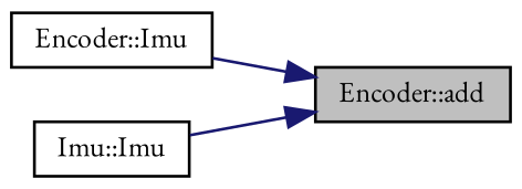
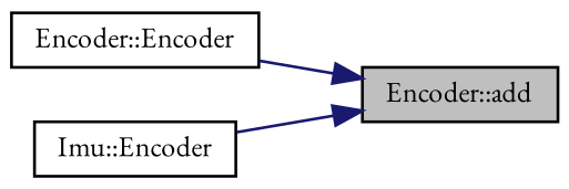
  digraph {
    fontname="EB Garamond"
    rankdir=RL
    node [color=black fillcolor=white fontname="EB Garamond" fontsize=10 shape=record style=filled]
    edge [color=midnightblue dir=back fontname="EB Garamond" fontsize=10 labelfontname=Helvetica labelfontsize=10 style=solid]
    n1 [fillcolor=grey75 fontcolor=black height=0.2 label="Encoder::add" width=0.4]
-   n2 [height=0.2 label="Encoder::Imu" width=0.4]
-   n3 [height=0.2 label="Imu::Imu" width=0.4]
+   n2 [height=0.2 label="Encoder::Encoder" width=0.4]
+   n3 [height=0.2 label="Imu::Encoder" width=0.4]
    n1 -> n2
    n1 -> n3
  }
